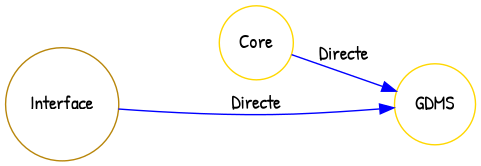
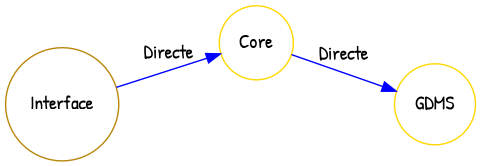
  digraph {
    fontname="Patrick Hand"
    rankdir=LR
    node [color=gold fontname="Patrick Hand" shape=circle]
    edge [color=blue fontname="Patrick Hand"]
    Interface [color=darkgoldenrod]
    Core
    GDMS
-   Interface -> GDMS [label=Directe]
+   Interface -> Core [label=Directe]
    Core -> GDMS [label=Directe]
  }
